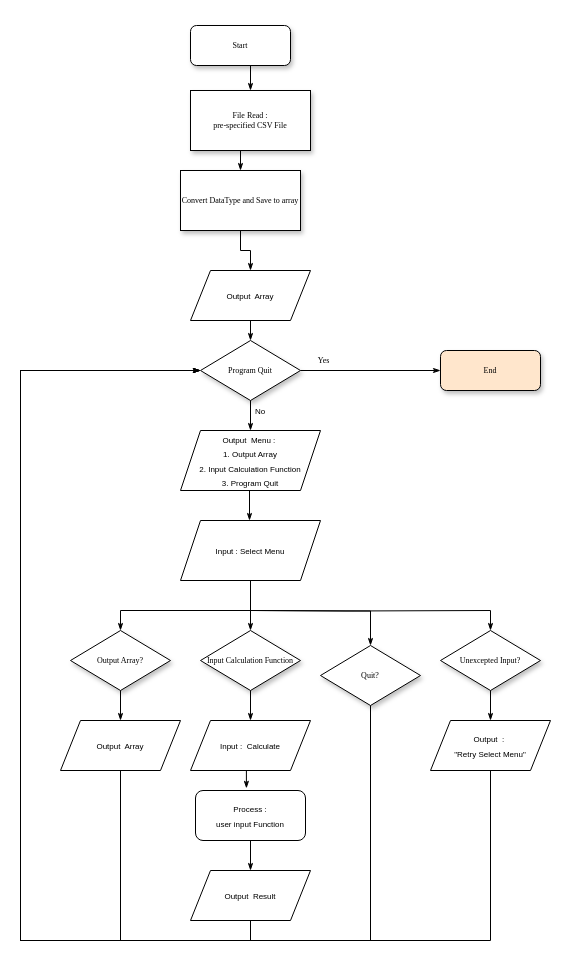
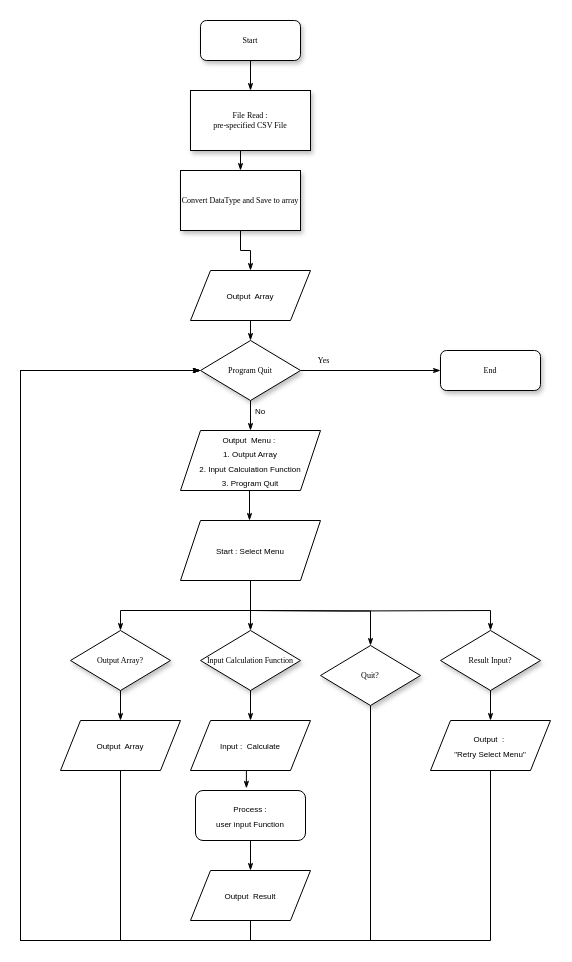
  <mxCell id="0" />
  <mxCell id="1" parent="0" />
- <mxCell id="2" value="Start" style="rounded=1;whiteSpace=wrap;html=1;shadow=1;labelBackgroundColor=none;strokeWidth=1;fontFamily=Verdana;fontSize=8;align=center;" parent="1" vertex="1"><mxGeometry x="190" y="25" width="100" height="40" as="geometry" /></mxCell>
- <mxCell id="3" value="End" style="rounded=1;whiteSpace=wrap;html=1;shadow=1;labelBackgroundColor=none;strokeWidth=1;fontFamily=Verdana;fontSize=8;align=center;fillColor=#ffe6cc;" parent="1" vertex="1"><mxGeometry x="440" y="350" width="100" height="40" as="geometry" /></mxCell>
+ <mxCell id="2" value="Start" style="rounded=1;whiteSpace=wrap;html=1;shadow=1;labelBackgroundColor=none;strokeWidth=1;fontFamily=Verdana;fontSize=8;align=center;" parent="1" vertex="1"><mxGeometry x="200" y="20" width="100" height="40" as="geometry" /></mxCell>
+ <mxCell id="3" value="End" style="rounded=1;whiteSpace=wrap;html=1;shadow=1;labelBackgroundColor=none;strokeWidth=1;fontFamily=Verdana;fontSize=8;align=center;" parent="1" vertex="1"><mxGeometry x="440" y="350" width="100" height="40" as="geometry" /></mxCell>
  <mxCell id="4" value="File Read : &lt;br&gt;pre-specified CSV File" style="rounded=0;whiteSpace=wrap;html=1;shadow=1;labelBackgroundColor=none;strokeWidth=1;fontFamily=Verdana;fontSize=8;align=center;" parent="1" vertex="1"><mxGeometry x="190" y="90" width="120" height="60" as="geometry" /></mxCell>
  <mxCell id="5" value="" style="edgeStyle=orthogonalEdgeStyle;rounded=0;html=1;labelBackgroundColor=none;startSize=5;endArrow=classicThin;endFill=1;endSize=5;jettySize=auto;orthogonalLoop=1;strokeWidth=1;fontFamily=Verdana;fontSize=8;exitX=0.5;exitY=1;exitDx=0;exitDy=0;entryX=0.5;entryY=0;entryDx=0;entryDy=0;" parent="1" source="2" target="4" edge="1"><mxGeometry x="-0.5" y="10" relative="1" as="geometry"><mxPoint as="offset" /><mxPoint x="-40" y="230" as="sourcePoint" /><mxPoint x="-40" y="270" as="targetPoint" /></mxGeometry></mxCell>
  <mxCell id="6" value="Convert DataType and Save to array" style="rounded=0;whiteSpace=wrap;html=1;shadow=1;labelBackgroundColor=none;strokeWidth=1;fontFamily=Verdana;fontSize=8;align=center;" parent="1" vertex="1"><mxGeometry x="180" y="170" width="120" height="60" as="geometry" /></mxCell>
  <mxCell id="7" value="" style="edgeStyle=orthogonalEdgeStyle;rounded=0;html=1;labelBackgroundColor=none;startSize=5;endArrow=classicThin;endFill=1;endSize=5;jettySize=auto;orthogonalLoop=1;strokeWidth=1;fontFamily=Verdana;fontSize=8;exitX=0.5;exitY=1;exitDx=0;exitDy=0;entryX=0.5;entryY=0;entryDx=0;entryDy=0;" parent="1" source="4" target="6" edge="1"><mxGeometry x="-0.5" y="10" relative="1" as="geometry"><mxPoint as="offset" /><mxPoint x="260" y="70" as="sourcePoint" /><mxPoint x="260" y="100" as="targetPoint" /></mxGeometry></mxCell>
  <mxCell id="8" value="&lt;font style=&quot;font-size: 8px&quot;&gt;Output&amp;nbsp; Array&lt;/font&gt;" style="shape=parallelogram;perimeter=parallelogramPerimeter;whiteSpace=wrap;html=1;fixedSize=1;hachureGap=4;pointerEvents=0;" parent="1" vertex="1"><mxGeometry x="190" y="270" width="120" height="50" as="geometry" /></mxCell>
  <mxCell id="9" value="" style="edgeStyle=orthogonalEdgeStyle;rounded=0;html=1;labelBackgroundColor=none;startSize=5;endArrow=classicThin;endFill=1;endSize=5;jettySize=auto;orthogonalLoop=1;strokeWidth=1;fontFamily=Verdana;fontSize=8;exitX=0.5;exitY=1;exitDx=0;exitDy=0;entryX=0.5;entryY=0;entryDx=0;entryDy=0;" parent="1" source="6" target="8" edge="1"><mxGeometry x="-0.5" y="10" relative="1" as="geometry"><mxPoint as="offset" /><mxPoint x="260" y="160" as="sourcePoint" /><mxPoint x="250" y="260" as="targetPoint" /></mxGeometry></mxCell>
  <mxCell id="10" value="Program Quit" style="rhombus;whiteSpace=wrap;html=1;rounded=0;shadow=1;labelBackgroundColor=none;strokeWidth=1;fontFamily=Verdana;fontSize=8;align=center;" parent="1" vertex="1"><mxGeometry x="200" y="340" width="100" height="60" as="geometry" /></mxCell>
  <mxCell id="11" value="Yes" style="edgeStyle=orthogonalEdgeStyle;rounded=0;html=1;labelBackgroundColor=none;startSize=5;endArrow=classicThin;endFill=1;endSize=5;jettySize=auto;orthogonalLoop=1;strokeWidth=1;fontFamily=Verdana;fontSize=8;exitX=1;exitY=0.5;exitDx=0;exitDy=0;entryX=0;entryY=0.5;entryDx=0;entryDy=0;" parent="1" source="10" target="3" edge="1"><mxGeometry x="-0.667" y="10" relative="1" as="geometry"><mxPoint as="offset" /><mxPoint x="100" y="550" as="sourcePoint" /><mxPoint x="160" y="550" as="targetPoint" /></mxGeometry></mxCell>
  <mxCell id="12" style="edgeStyle=orthogonalEdgeStyle;rounded=0;html=1;labelBackgroundColor=none;startSize=5;endArrow=classicThin;endFill=1;endSize=5;jettySize=auto;orthogonalLoop=1;strokeWidth=1;fontFamily=Verdana;fontSize=8;exitX=0.5;exitY=1;exitDx=0;exitDy=0;" parent="1" source="8" edge="1"><mxGeometry relative="1" as="geometry"><mxPoint x="50" y="490" as="sourcePoint" /><mxPoint x="250" y="340" as="targetPoint" /></mxGeometry></mxCell>
  <mxCell id="13" value="&lt;font style=&quot;font-size: 8px&quot;&gt;Output&amp;nbsp; Menu :&amp;nbsp;&lt;br&gt;1. Output Array&lt;br&gt;2. Input Calculation Function&lt;br&gt;3. Program Quit&lt;br&gt;&lt;/font&gt;" style="shape=parallelogram;perimeter=parallelogramPerimeter;whiteSpace=wrap;html=1;fixedSize=1;hachureGap=4;pointerEvents=0;" parent="1" vertex="1"><mxGeometry x="180" y="430" width="140" height="60" as="geometry" /></mxCell>
  <mxCell id="14" value="Output Array?" style="rhombus;whiteSpace=wrap;html=1;rounded=0;shadow=1;labelBackgroundColor=none;strokeWidth=1;fontFamily=Verdana;fontSize=8;align=center;" parent="1" vertex="1"><mxGeometry x="70" y="630" width="100" height="60" as="geometry" /></mxCell>
  <mxCell id="15" value="&lt;font style=&quot;font-size: 8px&quot;&gt;Output&amp;nbsp; Array&lt;/font&gt;" style="shape=parallelogram;perimeter=parallelogramPerimeter;whiteSpace=wrap;html=1;fixedSize=1;hachureGap=4;pointerEvents=0;" parent="1" vertex="1"><mxGeometry x="60" y="720" width="120" height="50" as="geometry" /></mxCell>
  <mxCell id="16" value="Input Calculation Function" style="rhombus;whiteSpace=wrap;html=1;rounded=0;shadow=1;labelBackgroundColor=none;strokeWidth=1;fontFamily=Verdana;fontSize=8;align=center;" parent="1" vertex="1"><mxGeometry x="200" y="630" width="100" height="60" as="geometry" /></mxCell>
  <mxCell id="17" value="&lt;font style=&quot;font-size: 8px&quot;&gt;Output&amp;nbsp; Result&lt;/font&gt;" style="shape=parallelogram;perimeter=parallelogramPerimeter;whiteSpace=wrap;html=1;fixedSize=1;hachureGap=4;pointerEvents=0;" parent="1" vertex="1"><mxGeometry x="190" y="870" width="120" height="50" as="geometry" /></mxCell>
  <mxCell id="18" value="Quit?" style="rhombus;whiteSpace=wrap;html=1;rounded=0;shadow=1;labelBackgroundColor=none;strokeWidth=1;fontFamily=Verdana;fontSize=8;align=center;" parent="1" vertex="1"><mxGeometry x="320" y="645" width="100" height="60" as="geometry" /></mxCell>
  <mxCell id="19" style="edgeStyle=orthogonalEdgeStyle;rounded=0;html=1;labelBackgroundColor=none;startSize=5;endArrow=classicThin;endFill=1;endSize=5;jettySize=auto;orthogonalLoop=1;strokeWidth=1;fontFamily=Verdana;fontSize=8;exitX=0.5;exitY=1;exitDx=0;exitDy=0;entryX=0.5;entryY=0;entryDx=0;entryDy=0;" parent="1" target="14" edge="1"><mxGeometry relative="1" as="geometry"><mxPoint x="250" y="600" as="sourcePoint" /><mxPoint x="270" y="640" as="targetPoint" /><Array as="points"><mxPoint x="250" y="610" /><mxPoint x="120" y="610" /></Array></mxGeometry></mxCell>
  <mxCell id="20" style="edgeStyle=orthogonalEdgeStyle;rounded=0;html=1;labelBackgroundColor=none;startSize=5;endArrow=classicThin;endFill=1;endSize=5;jettySize=auto;orthogonalLoop=1;strokeWidth=1;fontFamily=Verdana;fontSize=8;exitX=0.5;exitY=1;exitDx=0;exitDy=0;" parent="1" source="10" edge="1"><mxGeometry relative="1" as="geometry"><mxPoint x="270" y="500" as="sourcePoint" /><mxPoint x="250" y="430" as="targetPoint" /></mxGeometry></mxCell>
  <mxCell id="21" style="edgeStyle=orthogonalEdgeStyle;rounded=0;html=1;labelBackgroundColor=none;startSize=5;endArrow=classicThin;endFill=1;endSize=5;jettySize=auto;orthogonalLoop=1;strokeWidth=1;fontFamily=Verdana;fontSize=8;exitX=0.5;exitY=1;exitDx=0;exitDy=0;" parent="1" source="36" target="16" edge="1"><mxGeometry relative="1" as="geometry"><mxPoint x="250" y="600" as="sourcePoint" /><mxPoint x="260" y="460" as="targetPoint" /></mxGeometry></mxCell>
  <mxCell id="22" style="edgeStyle=orthogonalEdgeStyle;rounded=0;html=1;labelBackgroundColor=none;startSize=5;endArrow=classicThin;endFill=1;endSize=5;jettySize=auto;orthogonalLoop=1;strokeWidth=1;fontFamily=Verdana;fontSize=8;entryX=0.5;entryY=0;entryDx=0;entryDy=0;" parent="1" target="18" edge="1"><mxGeometry relative="1" as="geometry"><mxPoint x="250" y="610" as="sourcePoint" /><mxPoint x="390" y="630" as="targetPoint" /></mxGeometry></mxCell>
  <mxCell id="23" style="edgeStyle=orthogonalEdgeStyle;rounded=0;html=1;labelBackgroundColor=none;startSize=5;endArrow=classicThin;endFill=1;endSize=5;jettySize=auto;orthogonalLoop=1;strokeWidth=1;fontFamily=Verdana;fontSize=8;entryX=0;entryY=0.5;entryDx=0;entryDy=0;exitX=0.5;exitY=1;exitDx=0;exitDy=0;" parent="1" source="18" target="10" edge="1"><mxGeometry relative="1" as="geometry"><mxPoint x="-40" y="310" as="sourcePoint" /><mxPoint x="-40" y="360" as="targetPoint" /><Array as="points"><mxPoint x="370" y="940" /><mxPoint x="20" y="940" /><mxPoint x="20" y="370" /></Array></mxGeometry></mxCell>
  <mxCell id="24" style="edgeStyle=orthogonalEdgeStyle;rounded=0;html=1;labelBackgroundColor=none;startSize=5;endArrow=classicThin;endFill=1;endSize=5;jettySize=auto;orthogonalLoop=1;strokeWidth=1;fontFamily=Verdana;fontSize=8;entryX=0.5;entryY=0;entryDx=0;entryDy=0;" parent="1" target="15" edge="1"><mxGeometry relative="1" as="geometry"><mxPoint x="120" y="690" as="sourcePoint" /><mxPoint x="260" y="520" as="targetPoint" /></mxGeometry></mxCell>
  <mxCell id="25" style="edgeStyle=orthogonalEdgeStyle;rounded=0;html=1;labelBackgroundColor=none;startSize=5;endArrow=classicThin;endFill=1;endSize=5;jettySize=auto;orthogonalLoop=1;strokeWidth=1;fontFamily=Verdana;fontSize=8;exitX=0.5;exitY=1;exitDx=0;exitDy=0;entryX=0.5;entryY=0;entryDx=0;entryDy=0;" parent="1" source="16" target="34" edge="1"><mxGeometry relative="1" as="geometry"><mxPoint x="130" y="670" as="sourcePoint" /><mxPoint x="250" y="690" as="targetPoint" /></mxGeometry></mxCell>
  <mxCell id="26" style="edgeStyle=orthogonalEdgeStyle;rounded=0;html=1;labelBackgroundColor=none;startSize=5;endArrow=classicThin;endFill=1;endSize=5;jettySize=auto;orthogonalLoop=1;strokeWidth=1;fontFamily=Verdana;fontSize=8;" parent="1" edge="1"><mxGeometry relative="1" as="geometry"><mxPoint x="120" y="770" as="sourcePoint" /><mxPoint x="200" y="370" as="targetPoint" /><Array as="points"><mxPoint x="120" y="940" /><mxPoint x="20" y="940" /><mxPoint x="20" y="370" /></Array></mxGeometry></mxCell>
  <mxCell id="27" style="edgeStyle=orthogonalEdgeStyle;rounded=0;html=1;labelBackgroundColor=none;startSize=5;endArrow=classicThin;endFill=1;endSize=5;jettySize=auto;orthogonalLoop=1;strokeWidth=1;fontFamily=Verdana;fontSize=8;exitX=0.5;exitY=1;exitDx=0;exitDy=0;exitPerimeter=0;" parent="1" source="17" edge="1"><mxGeometry relative="1" as="geometry"><mxPoint x="130" y="670" as="sourcePoint" /><mxPoint x="200" y="370" as="targetPoint" /><Array as="points"><mxPoint x="250" y="940" /><mxPoint x="20" y="940" /><mxPoint x="20" y="370" /></Array></mxGeometry></mxCell>
  <mxCell id="28" value="&lt;font style=&quot;font-size: 8px&quot;&gt;No&lt;/font&gt;" style="text;html=1;strokeColor=none;fillColor=none;align=center;verticalAlign=middle;whiteSpace=wrap;rounded=0;hachureGap=4;pointerEvents=0;" parent="1" vertex="1"><mxGeometry x="240" y="400" width="40" height="20" as="geometry" /></mxCell>
  <mxCell id="29" value="&lt;font style=&quot;font-size: 8px&quot;&gt;Process : &lt;br&gt;user input Function&lt;/font&gt;" style="rounded=1;whiteSpace=wrap;html=1;hachureGap=4;pointerEvents=0;" parent="1" vertex="1"><mxGeometry x="195" y="790" width="110" height="50" as="geometry" /></mxCell>
  <mxCell id="30" style="edgeStyle=orthogonalEdgeStyle;rounded=0;html=1;labelBackgroundColor=none;startSize=5;endArrow=classicThin;endFill=1;endSize=5;jettySize=auto;orthogonalLoop=1;strokeWidth=1;fontFamily=Verdana;fontSize=8;exitX=0.5;exitY=1;exitDx=0;exitDy=0;entryX=0.5;entryY=0;entryDx=0;entryDy=0;" parent="1" source="29" target="17" edge="1"><mxGeometry relative="1" as="geometry"><mxPoint x="130" y="850" as="sourcePoint" /><mxPoint x="130" y="980" as="targetPoint" /></mxGeometry></mxCell>
- <mxCell id="31" value="Unexcepted Input?" style="rhombus;whiteSpace=wrap;html=1;rounded=0;shadow=1;labelBackgroundColor=none;strokeWidth=1;fontFamily=Verdana;fontSize=8;align=center;" parent="1" vertex="1"><mxGeometry x="440" y="630" width="100" height="60" as="geometry" /></mxCell>
+ <mxCell id="31" value="Result Input?" style="rhombus;whiteSpace=wrap;html=1;rounded=0;shadow=1;labelBackgroundColor=none;strokeWidth=1;fontFamily=Verdana;fontSize=8;align=center;" parent="1" vertex="1"><mxGeometry x="440" y="630" width="100" height="60" as="geometry" /></mxCell>
  <mxCell id="32" style="edgeStyle=orthogonalEdgeStyle;rounded=0;html=1;labelBackgroundColor=none;startSize=5;endArrow=classicThin;endFill=1;endSize=5;jettySize=auto;orthogonalLoop=1;strokeWidth=1;fontFamily=Verdana;fontSize=8;entryX=0.5;entryY=0;entryDx=0;entryDy=0;" parent="1" target="31" edge="1"><mxGeometry relative="1" as="geometry"><mxPoint x="250" y="610" as="sourcePoint" /><mxPoint x="130" y="730" as="targetPoint" /></mxGeometry></mxCell>
  <mxCell id="33" style="edgeStyle=orthogonalEdgeStyle;rounded=0;html=1;labelBackgroundColor=none;startSize=5;endArrow=classicThin;endFill=1;endSize=5;jettySize=auto;orthogonalLoop=1;strokeWidth=1;fontFamily=Verdana;fontSize=8;exitX=0.5;exitY=1;exitDx=0;exitDy=0;" parent="1" source="38" edge="1"><mxGeometry relative="1" as="geometry"><mxPoint x="490" y="810" as="sourcePoint" /><mxPoint x="200" y="370" as="targetPoint" /><Array as="points"><mxPoint x="490" y="940" /><mxPoint x="20" y="940" /><mxPoint x="20" y="370" /></Array></mxGeometry></mxCell>
  <mxCell id="34" value="&lt;font style=&quot;font-size: 8px&quot;&gt;Input :&amp;nbsp; Calculate&lt;/font&gt;" style="shape=parallelogram;perimeter=parallelogramPerimeter;whiteSpace=wrap;html=1;fixedSize=1;hachureGap=4;pointerEvents=0;" parent="1" vertex="1"><mxGeometry x="190" y="720" width="120" height="50" as="geometry" /></mxCell>
  <mxCell id="35" style="edgeStyle=orthogonalEdgeStyle;rounded=0;html=1;labelBackgroundColor=none;startSize=5;endArrow=classicThin;endFill=1;endSize=5;jettySize=auto;orthogonalLoop=1;strokeWidth=1;fontFamily=Verdana;fontSize=8;entryX=0.463;entryY=-0.043;entryDx=0;entryDy=0;entryPerimeter=0;" parent="1" target="29" edge="1"><mxGeometry relative="1" as="geometry"><mxPoint x="246" y="770" as="sourcePoint" /><mxPoint x="130" y="730" as="targetPoint" /><Array as="points"><mxPoint x="246" y="788" /><mxPoint x="246" y="788" /></Array></mxGeometry></mxCell>
- <mxCell id="36" value="&lt;font style=&quot;font-size: 8px&quot;&gt;Input : Select Menu&lt;br&gt;&lt;/font&gt;" style="shape=parallelogram;perimeter=parallelogramPerimeter;whiteSpace=wrap;html=1;fixedSize=1;hachureGap=4;pointerEvents=0;" parent="1" vertex="1"><mxGeometry x="180" y="520" width="140" height="60" as="geometry" /></mxCell>
+ <mxCell id="36" value="&lt;font style=&quot;font-size: 8px&quot;&gt;Start : Select Menu&lt;br&gt;&lt;/font&gt;" style="shape=parallelogram;perimeter=parallelogramPerimeter;whiteSpace=wrap;html=1;fixedSize=1;hachureGap=4;pointerEvents=0;" parent="1" vertex="1"><mxGeometry x="180" y="520" width="140" height="60" as="geometry" /></mxCell>
  <mxCell id="37" style="edgeStyle=orthogonalEdgeStyle;rounded=0;html=1;labelBackgroundColor=none;startSize=5;endArrow=classicThin;endFill=1;endSize=5;jettySize=auto;orthogonalLoop=1;strokeWidth=1;fontFamily=Verdana;fontSize=8;" parent="1" edge="1"><mxGeometry relative="1" as="geometry"><mxPoint x="249" y="490" as="sourcePoint" /><mxPoint x="249" y="520" as="targetPoint" /></mxGeometry></mxCell>
  <mxCell id="38" value="&lt;span style=&quot;font-size: 8px&quot;&gt;Output&amp;nbsp; :&amp;nbsp; &lt;br&gt;&quot;Retry Select Menu&quot;&lt;/span&gt;" style="shape=parallelogram;perimeter=parallelogramPerimeter;whiteSpace=wrap;html=1;fixedSize=1;hachureGap=4;pointerEvents=0;" vertex="1" parent="1"><mxGeometry x="430" y="720" width="120" height="50" as="geometry" /></mxCell>
  <mxCell id="39" style="edgeStyle=orthogonalEdgeStyle;rounded=0;html=1;labelBackgroundColor=none;startSize=5;endArrow=classicThin;endFill=1;endSize=5;jettySize=auto;orthogonalLoop=1;strokeWidth=1;fontFamily=Verdana;fontSize=8;exitX=0.5;exitY=1;exitDx=0;exitDy=0;" edge="1" parent="1" source="31"><mxGeometry relative="1" as="geometry"><mxPoint x="260" y="700" as="sourcePoint" /><mxPoint x="490" y="720" as="targetPoint" /></mxGeometry></mxCell>
